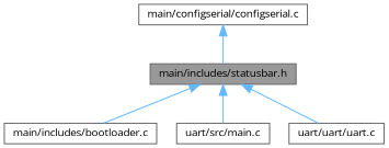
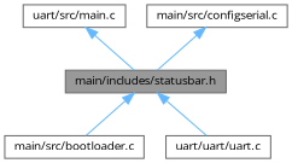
  digraph {
    fontname="Open Sans"
    node [color=grey40 fillcolor=white fontname="Open Sans" fontsize=10 shape=box style=filled]
    edge [color=steelblue1 dir=back fontname="Open Sans" fontsize=10 labelfontname=Helvetica labelfontsize=10 style=solid]
    n1 [color=gray40 fillcolor=grey60 fontcolor=black height=0.2 label="main/includes/statusbar.h" width=0.4]
-   n2 [height=0.2 label="main/includes/bootloader.c" width=0.4]
+   n2 [height=0.2 label="main/src/bootloader.c" width=0.4]
    n3 [height=0.2 label="uart/src/main.c" width=0.4]
    n4 [height=0.2 label="uart/uart/uart.c" width=0.4]
-   n5 [height=0.2 label="main/configserial/configserial.c" width=0.4]
+   n5 [height=0.2 label="main/src/configserial.c" width=0.4]
    n1 -> n2
-   n1 -> n3
+   n3 -> n1
    n1 -> n4
    n5 -> n1
  }
